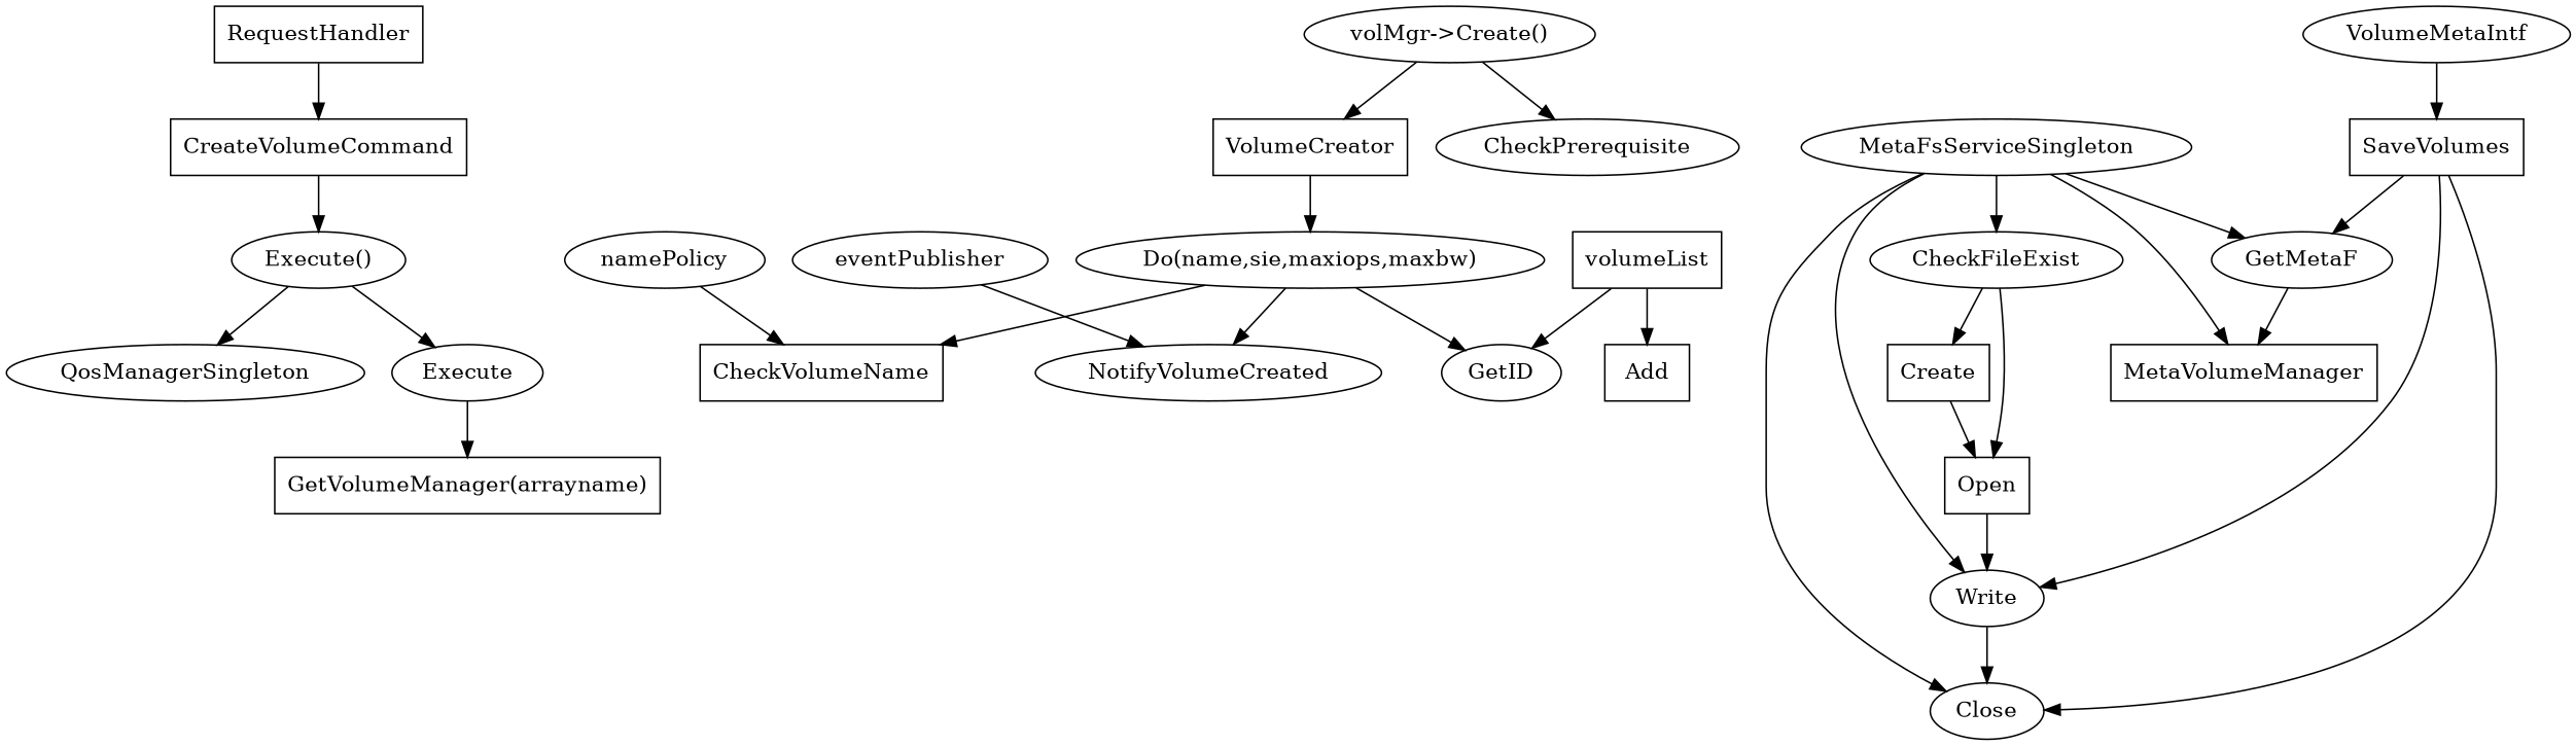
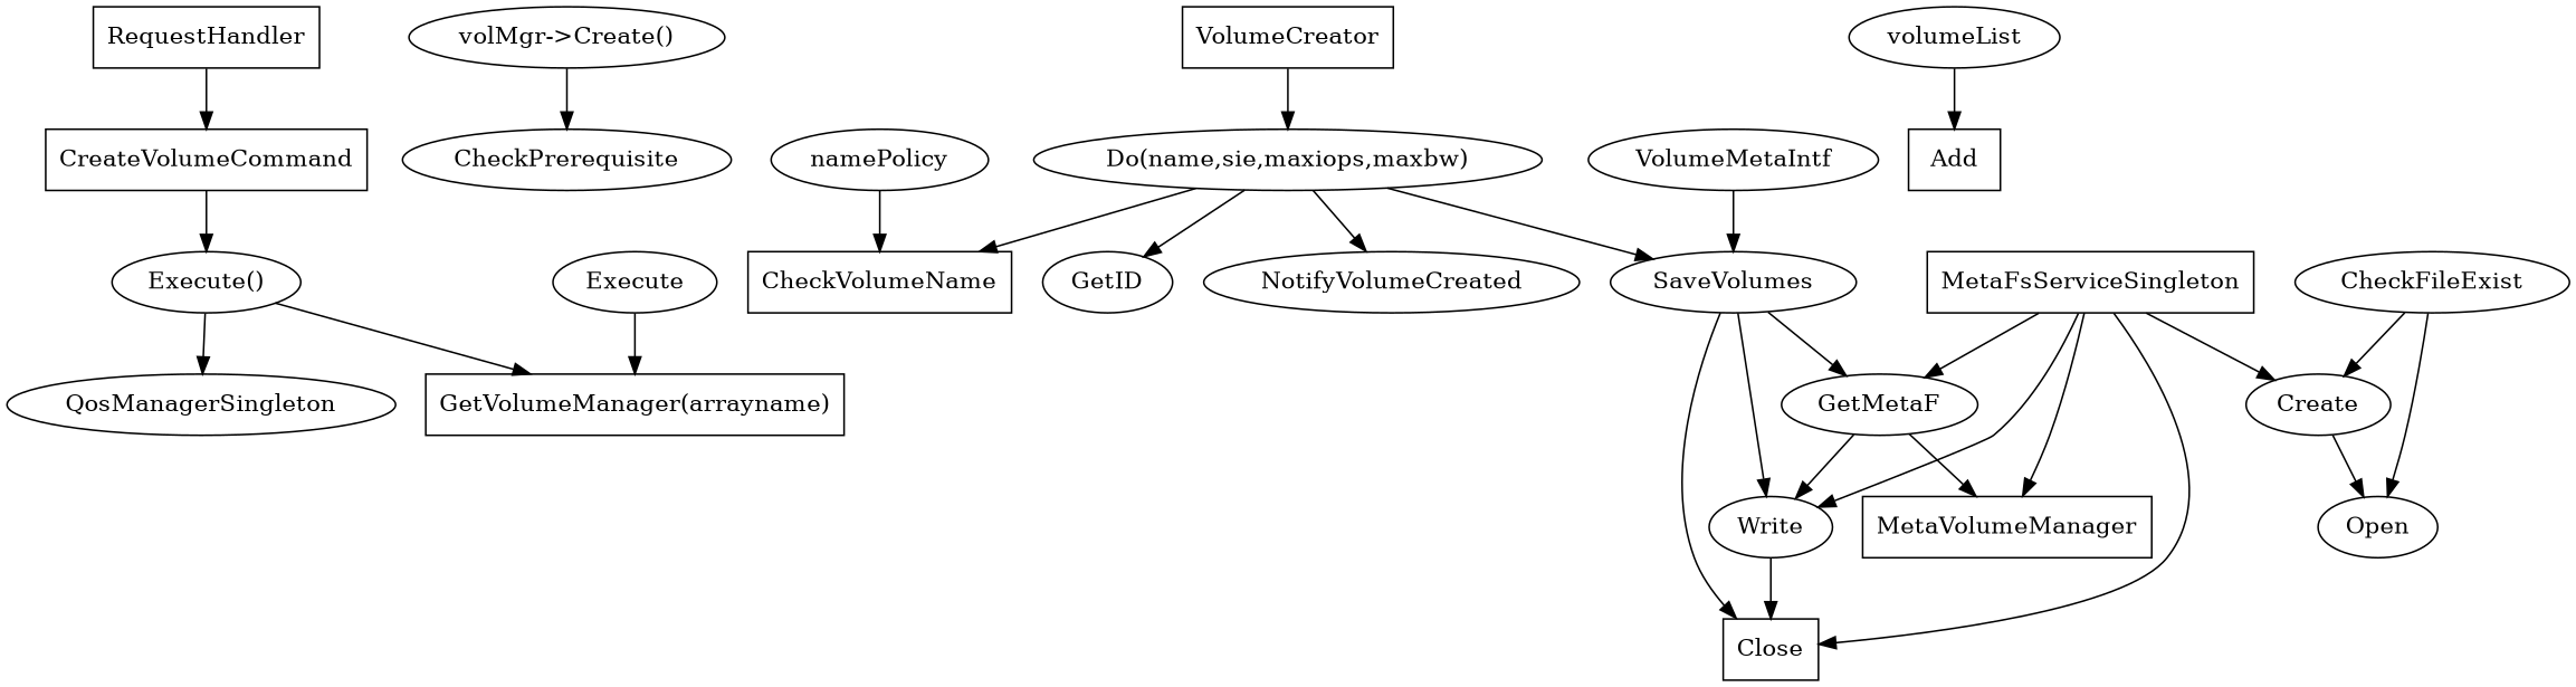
  digraph {
    RequestHandler [shape=box]
    CreateVolumeCommand [shape=box]
    n3 [label="Execute()"]
    QosManagerSingleton
    n5 [label=Execute]
    n6 [label="GetVolumeManager(arrayname)" shape=box]
    n7 [label="volMgr->Create()"]
    VolumeCreator [shape=box]
    CheckPrerequisite
    n10 [label="Do(name,sie,maxiops,maxbw)"]
    CheckVolumeName [shape=box]
    GetID
    NotifyVolumeCreated
-   SaveVolumes [shape=box]
+   SaveVolumes
    GetMetaF
    Write
-   Close
-   MetaFsServiceSingleton [shape=ellipse]
+   Close [shape=box]
+   MetaFsServiceSingleton [shape=box]
    MetaVolumeManager [shape=box]
    CheckFileExist
-   Create [shape=box]
-   Open [shape=box]
+   Create
+   Open
    namePolicy
-   volumeList [shape=box]
+   volumeList
    Add [shape=box]
-   eventPublisher
    VolumeMetaIntf
    RequestHandler -> CreateVolumeCommand
    CreateVolumeCommand -> n3
    n3 -> QosManagerSingleton
-   n3 -> n5
+   n3 -> n6
    n5 -> n6
-   n7 -> VolumeCreator
    n7 -> CheckPrerequisite
    VolumeCreator -> n10
    n10 -> CheckVolumeName
    n10 -> GetID
    n10 -> NotifyVolumeCreated
+   n10 -> SaveVolumes
    SaveVolumes -> GetMetaF
    SaveVolumes -> Write
    SaveVolumes -> Close
    GetMetaF -> MetaVolumeManager
    Write -> Close
    MetaFsServiceSingleton -> GetMetaF
    MetaFsServiceSingleton -> Write
    MetaFsServiceSingleton -> Close
    MetaFsServiceSingleton -> MetaVolumeManager
-   MetaFsServiceSingleton -> CheckFileExist
+   MetaFsServiceSingleton -> Create
    CheckFileExist -> Create
    CheckFileExist -> Open
    Create -> Open
-   Open -> Write
+   GetMetaF -> Write
    namePolicy -> CheckVolumeName
-   volumeList -> GetID
    volumeList -> Add
-   eventPublisher -> NotifyVolumeCreated
    VolumeMetaIntf -> SaveVolumes
  }
